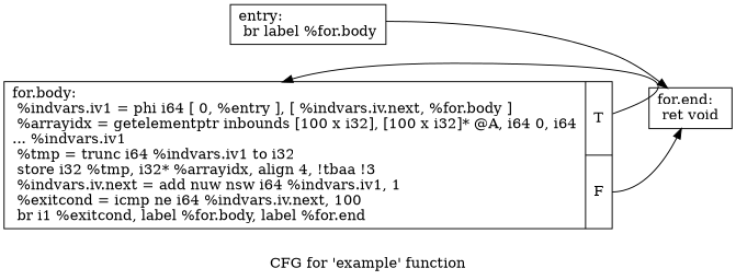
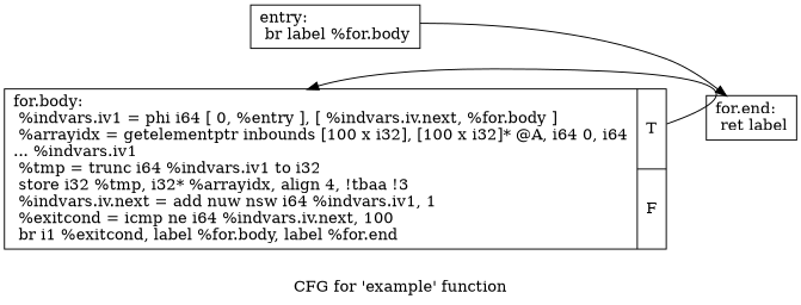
  digraph {
    label="CFG for 'example' function"
    rankdir=LR
    node [shape=record]
    n1 [label="{entry:\l  br label %for.body\l}"]
-   n2 [label="{for.end:                                          \l  ret void\l}"]
+   n2 [label="{for.end:                                          \l  ret label\l}"]
    n3 [label="{for.body:                                         \l  %indvars.iv1 = phi i64 [ 0, %entry ], [ %indvars.iv.next, %for.body ]\l  %arrayidx = getelementptr inbounds [100 x i32], [100 x i32]* @A, i64 0, i64\l... %indvars.iv1\l  %tmp = trunc i64 %indvars.iv1 to i32\l  store i32 %tmp, i32* %arrayidx, align 4, !tbaa !3\l  %indvars.iv.next = add nuw nsw i64 %indvars.iv1, 1\l  %exitcond = icmp ne i64 %indvars.iv.next, 100\l  br i1 %exitcond, label %for.body, label %for.end\l|{<s0>T|<s1>F}}"]
    n1 -> n2
-   n3 -> n2 [tailport=s1]
    n3 -> n3 [tailport=s0]
  }
